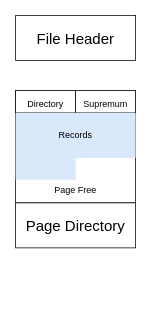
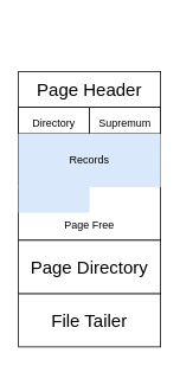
  <mxCell id="0" />
  <mxCell id="1" parent="0" />
- <mxCell id="2" value="&lt;font style=&quot;font-size: 20px;&quot;&gt;File Header&lt;/font&gt;" style="rounded=0;whiteSpace=wrap;html=1;" vertex="1" parent="1"><mxGeometry x="20" y="20" width="160" height="60" as="geometry" /></mxCell>
+ <mxCell id="3" value="&lt;font style=&quot;font-size: 20px;&quot;&gt;File Tailer&lt;/font&gt;" style="rounded=0;whiteSpace=wrap;html=1;" vertex="1" parent="1"><mxGeometry x="20" y="330" width="160" height="60" as="geometry" /></mxCell>
  <mxCell id="4" value="&lt;br&gt;&lt;br&gt;&lt;br&gt;&lt;br&gt;&lt;br&gt;&lt;br&gt;&lt;br&gt;&lt;br&gt;Page Free" style="rounded=0;whiteSpace=wrap;html=1;" vertex="1" parent="1"><mxGeometry x="20" y="120" width="160" height="150" as="geometry" /></mxCell>
  <mxCell id="5" value="&lt;font style=&quot;font-size: 12px;&quot;&gt;Directory&lt;/font&gt;" style="rounded=0;whiteSpace=wrap;html=1;fontSize=20;" vertex="1" parent="1"><mxGeometry x="20" y="120" width="80" height="30" as="geometry" /></mxCell>
  <mxCell id="6" value="&lt;font style=&quot;font-size: 12px;&quot;&gt;Supremum&lt;/font&gt;" style="rounded=0;whiteSpace=wrap;html=1;fontSize=20;" vertex="1" parent="1"><mxGeometry x="100" y="120" width="80" height="30" as="geometry" /></mxCell>
  <mxCell id="7" value="&lt;font style=&quot;font-size: 20px;&quot;&gt;Page Directory&lt;/font&gt;" style="rounded=0;whiteSpace=wrap;html=1;" vertex="1" parent="1"><mxGeometry x="20" y="270" width="160" height="60" as="geometry" /></mxCell>
  <mxCell id="8" value="Records" style="rounded=0;whiteSpace=wrap;html=1;fontSize=12;strokeColor=none;fillColor=#dae8fc;" vertex="1" parent="1"><mxGeometry x="20" y="150" width="160" height="60" as="geometry" /></mxCell>
  <mxCell id="9" value="" style="rounded=0;whiteSpace=wrap;html=1;fontSize=12;fillColor=#dae8fc;strokeColor=none;" vertex="1" parent="1"><mxGeometry x="20" y="209" width="80" height="30" as="geometry" /></mxCell>
+ <mxCell id="10" value="&lt;font style=&quot;font-size: 20px;&quot;&gt;Page Header&lt;/font&gt;" style="rounded=0;whiteSpace=wrap;html=1;" vertex="1" parent="1"><mxGeometry x="20" y="80" width="160" height="40" as="geometry" /></mxCell>
